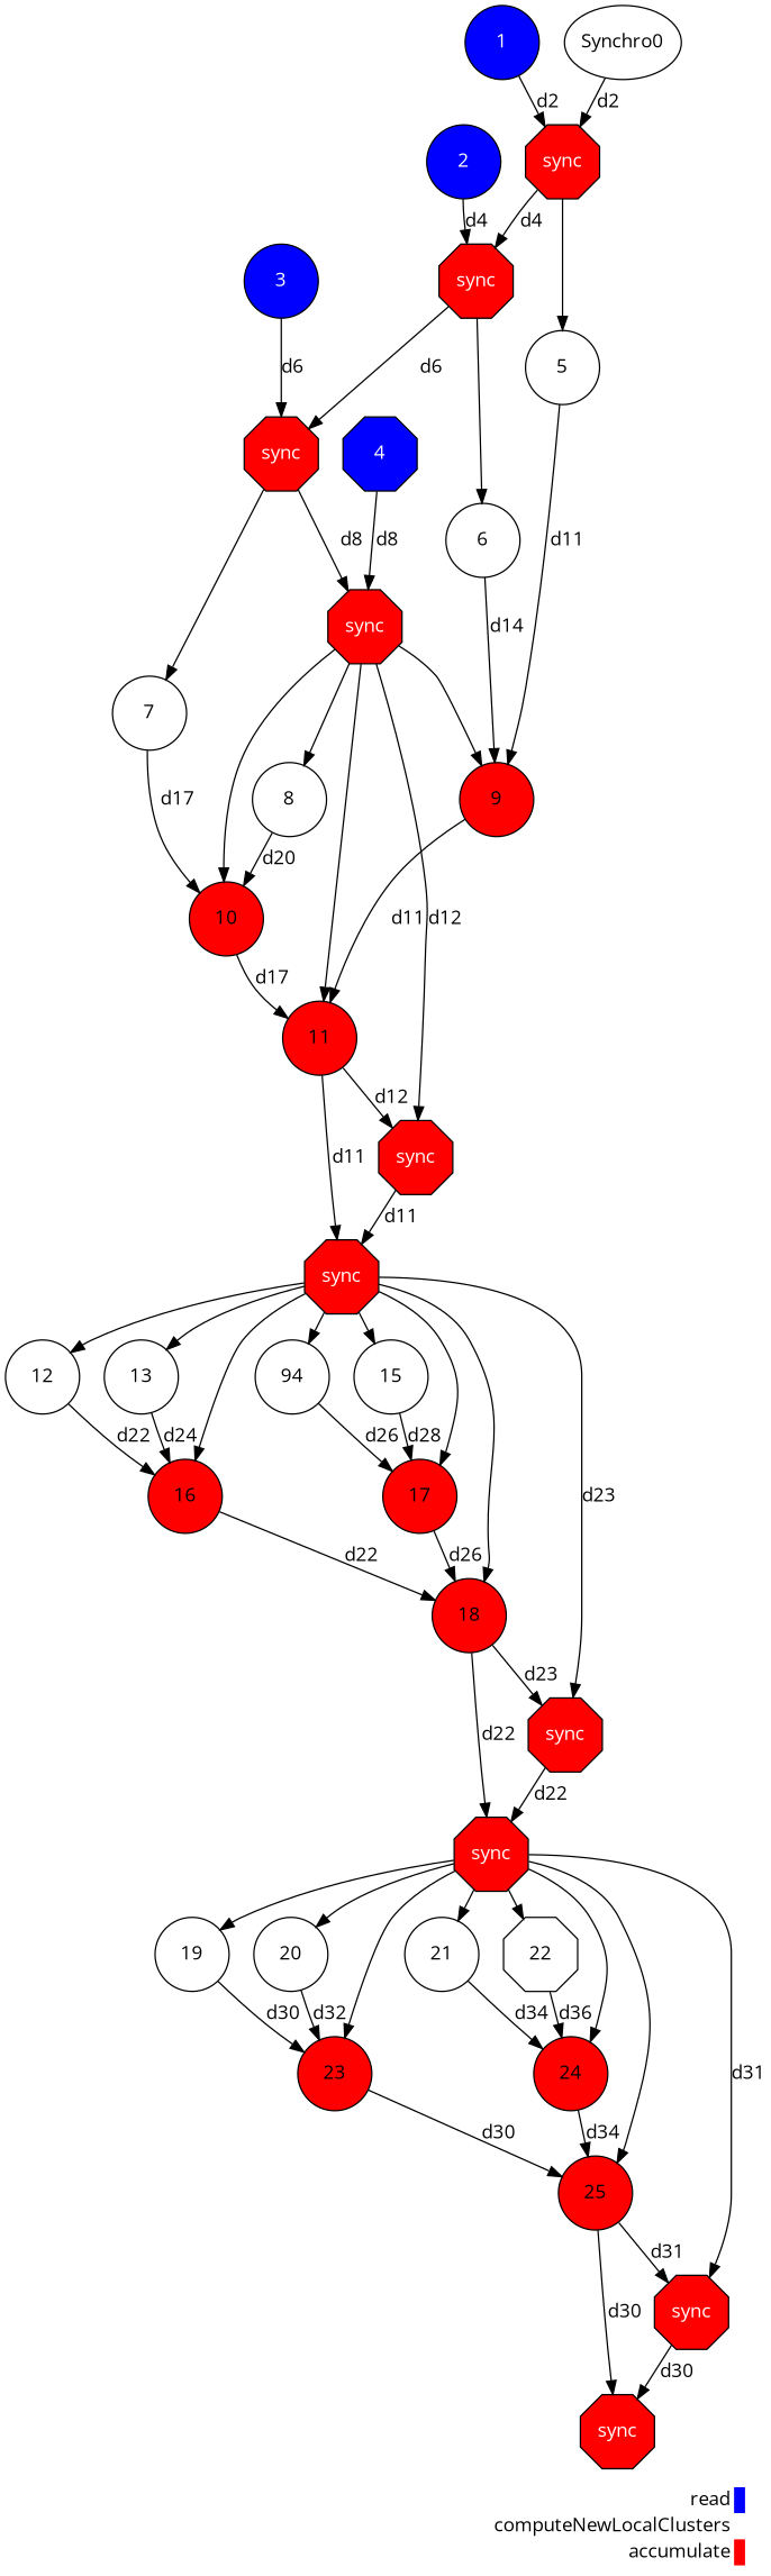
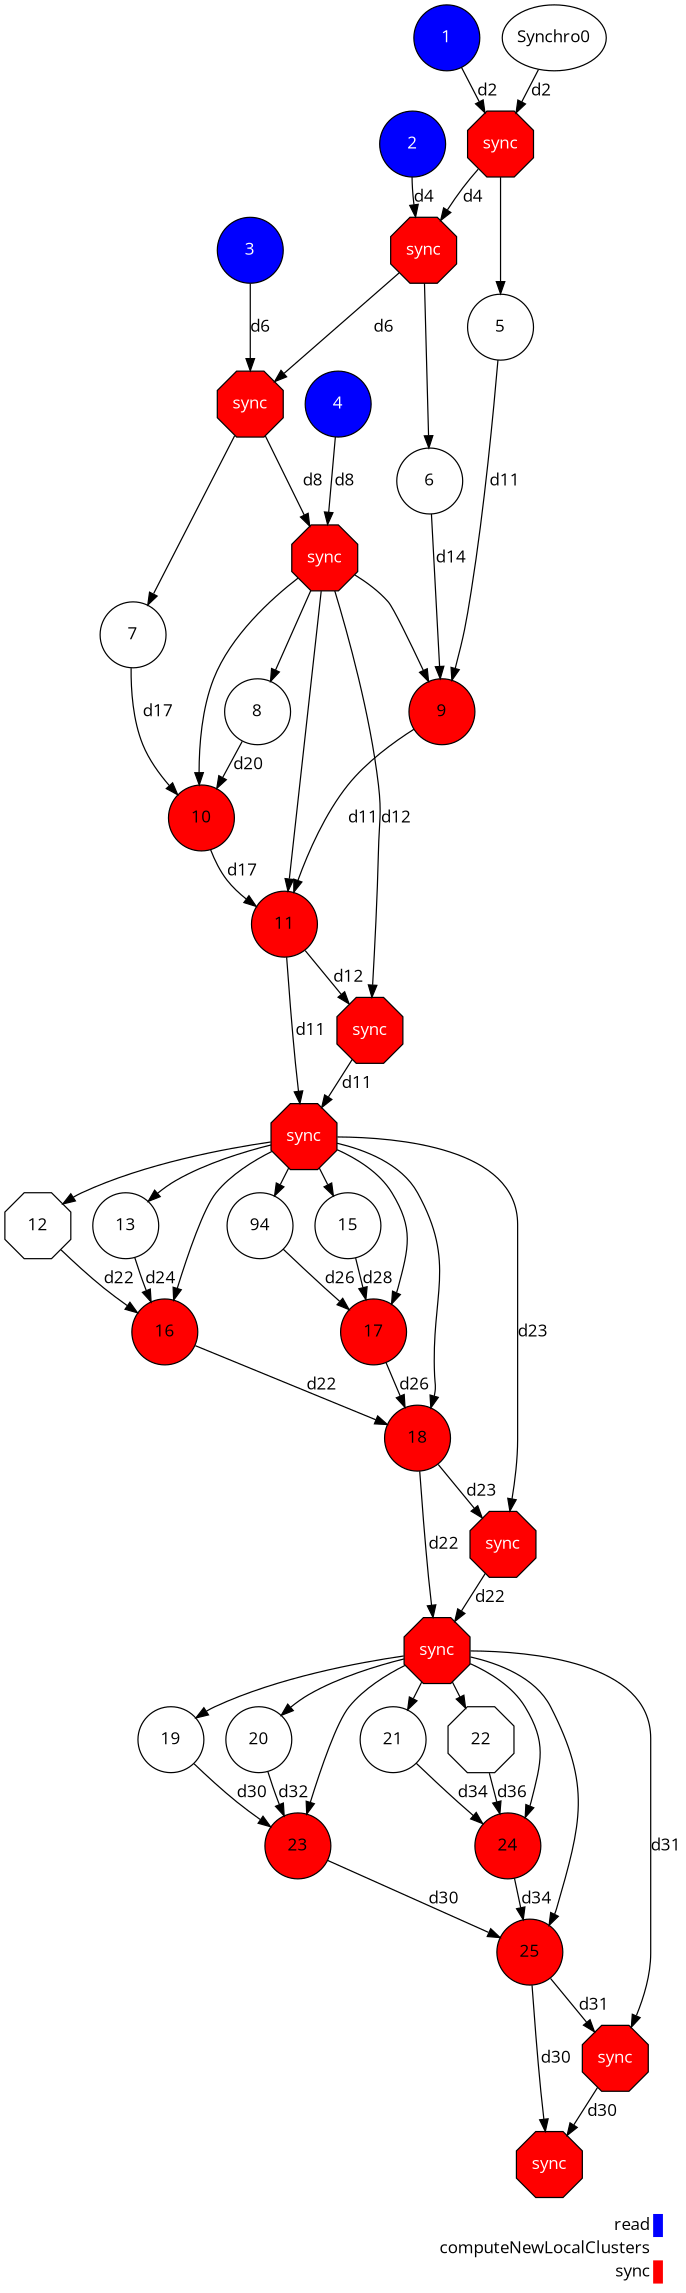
  digraph {
    fontname="Open Sans"
    labeljust=l
    rankdir=TB
    node [fillcolor="#ff0000" fontcolor="#000000" fontname="Open Sans" shape=circle style=filled]
    edge [fontname="Open Sans"]
    1 [fillcolor="#0000ff" fontcolor="#ffffff" height=0.75]
    n2 [fontcolor="#FFFFFF" height=0.75 label=sync shape=octagon]
    2 [fillcolor="#0000ff" fontcolor="#ffffff" height=0.75]
    n4 [fontcolor="#FFFFFF" height=0.75 label=sync shape=octagon]
    3 [fillcolor="#0000ff" fontcolor="#ffffff" height=0.75]
    n6 [fontcolor="#FFFFFF" height=0.75 label=sync shape=octagon]
-   4 [fillcolor="#0000ff" fontcolor="#ffffff" height=0.75 shape=octagon]
+   4 [fillcolor="#0000ff" fontcolor="#ffffff" height=0.75]
    n8 [fontcolor="#FFFFFF" height=0.75 label=sync shape=octagon]
    5 [fillcolor="#ffffff" height=0.75]
    Synchro0 [height=0.75 fillcolor="" fontcolor="" shape="" style=""]
    9 [height=0.75]
    6 [fillcolor="#ffffff" height=0.75]
    7 [fillcolor="#ffffff" height=0.75]
    10 [height=0.75]
    8 [fillcolor="#ffffff" height=0.75]
    11 [height=0.75]
    n17 [fontcolor="#FFFFFF" height=0.75 label=sync shape=octagon]
    n18 [fontcolor="#FFFFFF" height=0.75 label=sync shape=octagon]
-   12 [fillcolor="#ffffff" height=0.75]
+   12 [fillcolor="#ffffff" height=0.75 shape=octagon]
    13 [fillcolor="#ffffff" height=0.75]
    n21 [fillcolor="#ffffff" height=0.75 label=94]
    15 [fillcolor="#ffffff" height=0.75]
    16 [height=0.75]
    17 [height=0.75]
    18 [height=0.75]
    n26 [fontcolor="#FFFFFF" height=0.75 label=sync shape=octagon]
    n27 [fontcolor="#FFFFFF" height=0.75 label=sync shape=octagon]
    19 [fillcolor="#ffffff" height=0.75]
    20 [fillcolor="#ffffff" height=0.75]
    21 [fillcolor="#ffffff" height=0.75]
    22 [fillcolor="#ffffff" height=0.75 shape=octagon]
    23 [height=0.75]
    24 [height=0.75]
    25 [height=0.75]
    n35 [fontcolor="#FFFFFF" height=0.75 label=sync shape=octagon]
    n36 [fontcolor="#FFFFFF" height=0.75 label=sync shape=octagon]
-   n37 [height=0.75 label=<       <table border="0" cellpadding="2" cellspacing="0" cellborder="0"> <tr> <td align="right">read</td> <td bgcolor="#0000ff">&nbsp;</td> </tr> <tr> <td align="right">computeNewLocalClusters</td> <td bgcolor="#ffffff">&nbsp;</td> </tr> <tr> <td align="right">accumulate</td> <td bgcolor="#ff0000">&nbsp;</td> </tr>       </table>     > shape=plaintext fillcolor="" fontcolor="" style=""]
+   n37 [height=0.75 label=<       <table border="0" cellpadding="2" cellspacing="0" cellborder="0"> <tr> <td align="right">read</td> <td bgcolor="#0000ff">&nbsp;</td> </tr> <tr> <td align="right">computeNewLocalClusters</td> <td bgcolor="#ffffff">&nbsp;</td> </tr> <tr> <td align="right">sync</td> <td bgcolor="#ff0000">&nbsp;</td> </tr>       </table>     > shape=plaintext fillcolor="" fontcolor="" style=""]
    subgraph sub_1 {
      ranksep=0.20
      1
      n2
      2
      n4
      3
      n6
      4
      n8
      5
      Synchro0
      9
      6
      7
      10
      8
      11
      n17
      n18
      12
      13
      n21
      15
      16
      17
      18
      n26
      n27
      19
      20
      21
      22
      23
      24
      25
      n35
      n36
    }
    subgraph sub_2 {
      label=Legend
      rank=sink
      ranksep=0.20
      n37
    }
    1 -> n2 [label=d2]
    n2 -> n4 [label=d4]
    n2 -> 5
    2 -> n4 [label=d4]
    n4 -> n6 [label=d6]
    n4 -> 6
    3 -> n6 [label=d6]
    n6 -> n8 [label=d8]
    n6 -> 7
    4 -> n8 [label=d8]
    n8 -> 9
    n8 -> 10
    n8 -> 8
    n8 -> 11
    n8 -> n17 [label=d12]
    5 -> 9 [label=d11]
    Synchro0 -> n2 [label=d2]
    9 -> 11 [label=d11]
    6 -> 9 [label=d14]
    7 -> 10 [label=d17]
    10 -> 11 [label=d17]
    8 -> 10 [label=d20]
    11 -> n17 [label=d12]
    11 -> n18 [label=d11]
    n17 -> n18 [label=d11]
    n18 -> 12
    n18 -> 13
    n18 -> n21
    n18 -> 15
    n18 -> 16
    n18 -> 17
    n18 -> 18
    n18 -> n26 [label=d23]
    12 -> 16 [label=d22]
    13 -> 16 [label=d24]
    n21 -> 17 [label=d26]
    15 -> 17 [label=d28]
    16 -> 18 [label=d22]
    17 -> 18 [label=d26]
    18 -> n26 [label=d23]
    18 -> n27 [label=d22]
    n26 -> n27 [label=d22]
    n27 -> 19
    n27 -> 20
    n27 -> 21
    n27 -> 22
    n27 -> 23
    n27 -> 24
    n27 -> 25
    n27 -> n35 [label=d31]
    19 -> 23 [label=d30]
    20 -> 23 [label=d32]
    21 -> 24 [label=d34]
    22 -> 24 [label=d36]
    23 -> 25 [label=d30]
    24 -> 25 [label=d34]
    25 -> n35 [label=d31]
    25 -> n36 [label=d30]
    n35 -> n36 [label=d30]
  }
